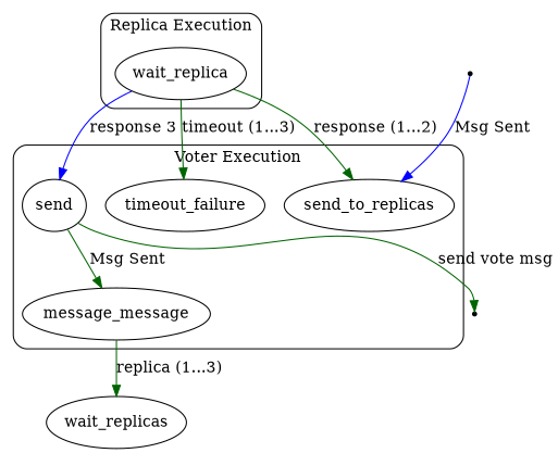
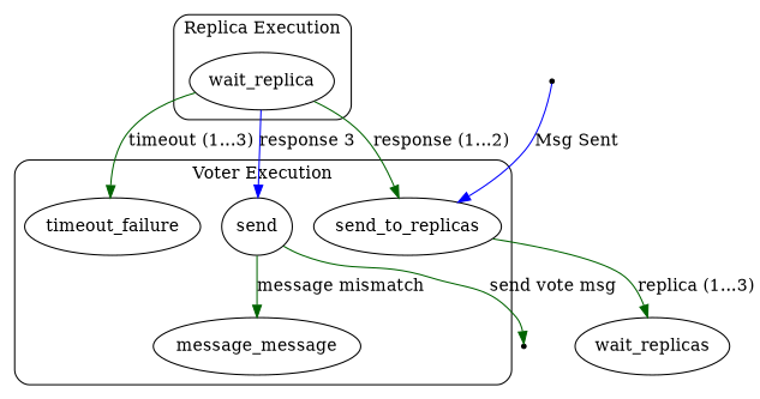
  digraph {
    compound=true
    rankdir=TB
    node [shape=ellipse]
    edge [color=darkgreen]
    wait_replica [height=0.65]
    n2 [height=0.65 label=send]
    send_to_replicas [height=0.65]
    timeout_failure [height=0.65]
    n5 [height=0.65 label=message_message]
    EXIT [shape=point]
    wait_replicas [height=0.65]
    ENTRY [shape=point]
    subgraph cluster_1 {
      label="Replica Execution"
      style=rounded
      wait_replica
    }
    subgraph cluster_2 {
      label="Voter Execution"
      style=rounded
      n2
      send_to_replicas
      timeout_failure
      n5
    }
    wait_replica -> n2 [color=blue label="response 3"]
    wait_replica -> send_to_replicas [label="response (1...2)"]
    wait_replica -> timeout_failure [label="timeout (1...3)"]
-   n2 -> n5 [label="Msg Sent"]
+   n2 -> n5 [label="message mismatch"]
    n2 -> EXIT [label="send vote msg"]
-   n5 -> wait_replicas [label="replica (1...3)"]
+   send_to_replicas -> wait_replicas [label="replica (1...3)"]
    ENTRY -> send_to_replicas [color=blue label="Msg Sent"]
  }
